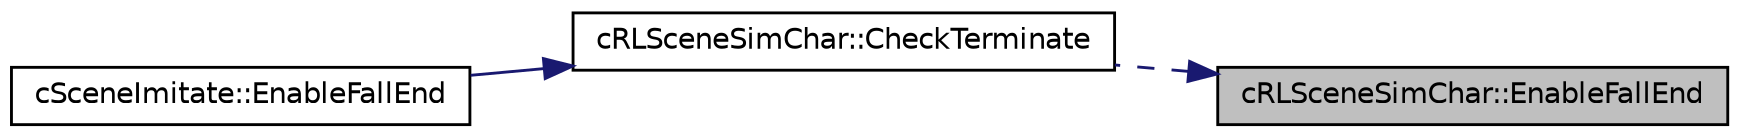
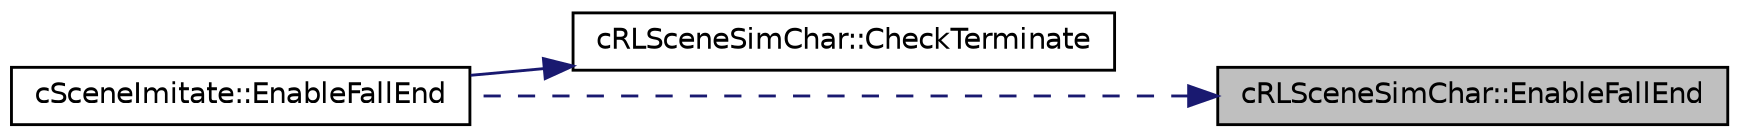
  digraph {
    rankdir=RL
    node [color=black fillcolor=white fontname=Helvetica fontsize=10 shape=record style=filled]
    edge [color=midnightblue dir=back fontname=Helvetica fontsize=10 labelfontname=Helvetica labelfontsize=10]
    n1 [fillcolor=grey75 fontcolor=black height=0.2 label="cRLSceneSimChar::EnableFallEnd" width=0.4]
    n2 [height=0.2 label="cRLSceneSimChar::CheckTerminate" width=0.4]
    n3 [height=0.2 label="cSceneImitate::EnableFallEnd" width=0.4]
-   n1 -> n2 [style=dashed]
+   n1 -> n3 [style=dashed]
    n2 -> n3 [style=solid]
  }
